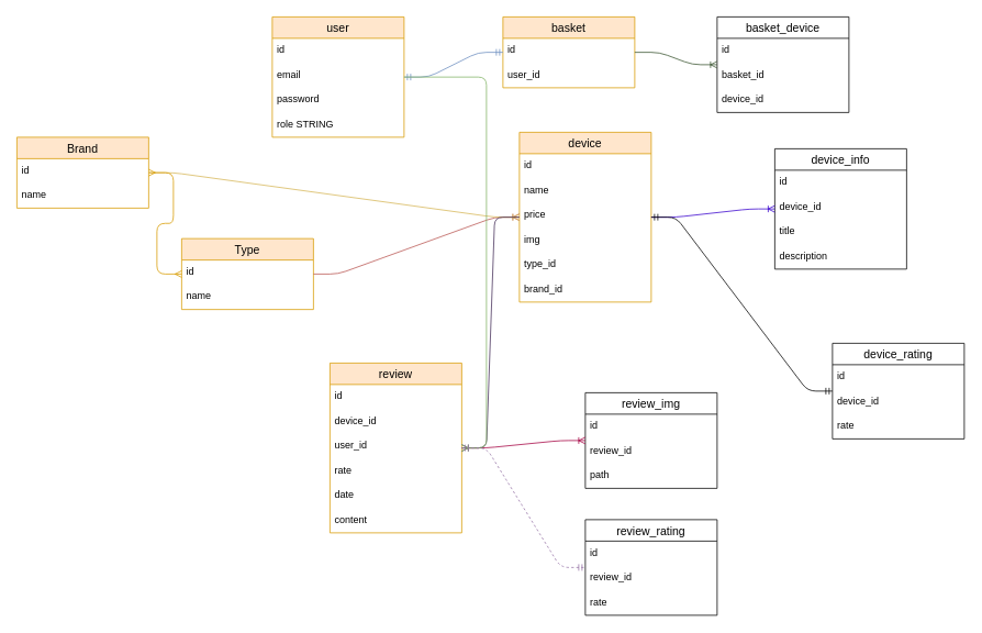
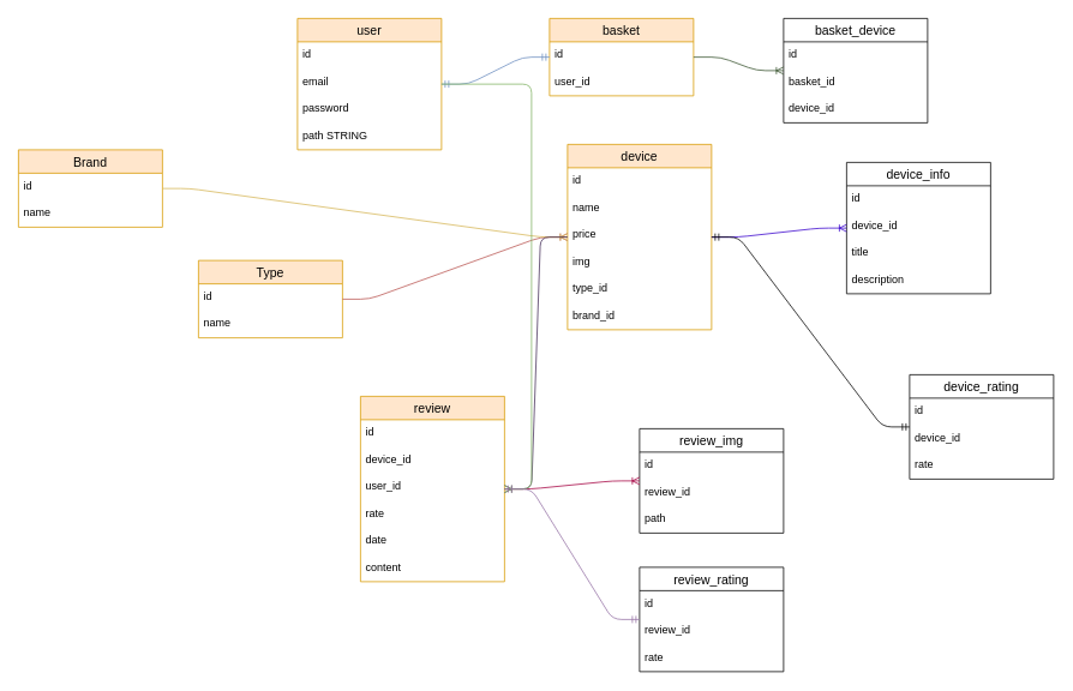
  <mxCell id="0" />
  <mxCell id="1" parent="0" />
  <mxCell id="2" value="user" style="swimlane;fontStyle=0;childLayout=stackLayout;horizontal=1;startSize=26;horizontalStack=0;resizeParent=1;resizeParentMax=0;resizeLast=0;collapsible=1;marginBottom=0;align=center;fontSize=14;fillColor=#ffe6cc;strokeColor=#d79b00;" vertex="1" parent="1"><mxGeometry x="330" y="20" width="160" height="146" as="geometry" /></mxCell>
  <mxCell id="3" value="id" style="text;strokeColor=none;fillColor=none;spacingLeft=4;spacingRight=4;overflow=hidden;rotatable=0;points=[[0,0.5],[1,0.5]];portConstraint=eastwest;fontSize=12;" vertex="1" parent="2"><mxGeometry y="26" width="160" height="30" as="geometry" /></mxCell>
  <mxCell id="4" value="email" style="text;strokeColor=none;fillColor=none;spacingLeft=4;spacingRight=4;overflow=hidden;rotatable=0;points=[[0,0.5],[1,0.5]];portConstraint=eastwest;fontSize=12;" vertex="1" parent="2"><mxGeometry y="56" width="160" height="30" as="geometry" /></mxCell>
  <mxCell id="5" value="password" style="text;strokeColor=none;fillColor=none;spacingLeft=4;spacingRight=4;overflow=hidden;rotatable=0;points=[[0,0.5],[1,0.5]];portConstraint=eastwest;fontSize=12;" vertex="1" parent="2"><mxGeometry y="86" width="160" height="30" as="geometry" /></mxCell>
- <mxCell id="6" value="role STRING&#10;" style="text;strokeColor=none;fillColor=none;spacingLeft=4;spacingRight=4;overflow=hidden;rotatable=0;points=[[0,0.5],[1,0.5]];portConstraint=eastwest;fontSize=12;" vertex="1" parent="2"><mxGeometry y="116" width="160" height="30" as="geometry" /></mxCell>
+ <mxCell id="6" value="path STRING&#10;" style="text;strokeColor=none;fillColor=none;spacingLeft=4;spacingRight=4;overflow=hidden;rotatable=0;points=[[0,0.5],[1,0.5]];portConstraint=eastwest;fontSize=12;" vertex="1" parent="2"><mxGeometry y="116" width="160" height="30" as="geometry" /></mxCell>
  <mxCell id="7" value="basket" style="swimlane;fontStyle=0;childLayout=stackLayout;horizontal=1;startSize=26;horizontalStack=0;resizeParent=1;resizeParentMax=0;resizeLast=0;collapsible=1;marginBottom=0;align=center;fontSize=14;fillColor=#ffe6cc;strokeColor=#d79b00;" vertex="1" parent="1"><mxGeometry x="610" y="20" width="160" height="86" as="geometry" /></mxCell>
  <mxCell id="8" value="id" style="text;strokeColor=none;fillColor=none;spacingLeft=4;spacingRight=4;overflow=hidden;rotatable=0;points=[[0,0.5],[1,0.5]];portConstraint=eastwest;fontSize=12;" vertex="1" parent="7"><mxGeometry y="26" width="160" height="30" as="geometry" /></mxCell>
  <mxCell id="9" value="user_id&#10;" style="text;strokeColor=none;fillColor=none;spacingLeft=4;spacingRight=4;overflow=hidden;rotatable=0;points=[[0,0.5],[1,0.5]];portConstraint=eastwest;fontSize=12;" vertex="1" parent="7"><mxGeometry y="56" width="160" height="30" as="geometry" /></mxCell>
  <mxCell id="10" value="" style="edgeStyle=entityRelationEdgeStyle;fontSize=12;html=1;endArrow=ERmandOne;startArrow=ERmandOne;fillColor=#dae8fc;strokeColor=#6c8ebf;" edge="1" parent="1" source="2" target="7"><mxGeometry width="100" height="100" relative="1" as="geometry"><mxPoint x="520" y="100" as="sourcePoint" /><mxPoint x="620" y="0" as="targetPoint" /></mxGeometry></mxCell>
  <mxCell id="11" value="device" style="swimlane;fontStyle=0;childLayout=stackLayout;horizontal=1;startSize=26;horizontalStack=0;resizeParent=1;resizeParentMax=0;resizeLast=0;collapsible=1;marginBottom=0;align=center;fontSize=14;fillColor=#ffe6cc;strokeColor=#d79b00;" vertex="1" parent="1"><mxGeometry x="630" y="160" width="160" height="206" as="geometry"><mxRectangle x="550" y="370" width="70" height="26" as="alternateBounds" /></mxGeometry></mxCell>
  <mxCell id="12" value="id" style="text;strokeColor=none;fillColor=none;spacingLeft=4;spacingRight=4;overflow=hidden;rotatable=0;points=[[0,0.5],[1,0.5]];portConstraint=eastwest;fontSize=12;" vertex="1" parent="11"><mxGeometry y="26" width="160" height="30" as="geometry" /></mxCell>
  <mxCell id="13" value="name" style="text;strokeColor=none;fillColor=none;spacingLeft=4;spacingRight=4;overflow=hidden;rotatable=0;points=[[0,0.5],[1,0.5]];portConstraint=eastwest;fontSize=12;" vertex="1" parent="11"><mxGeometry y="56" width="160" height="30" as="geometry" /></mxCell>
  <mxCell id="14" value="price" style="text;strokeColor=none;fillColor=none;spacingLeft=4;spacingRight=4;overflow=hidden;rotatable=0;points=[[0,0.5],[1,0.5]];portConstraint=eastwest;fontSize=12;" vertex="1" parent="11"><mxGeometry y="86" width="160" height="30" as="geometry" /></mxCell>
  <mxCell id="15" value="img" style="text;strokeColor=none;fillColor=none;spacingLeft=4;spacingRight=4;overflow=hidden;rotatable=0;points=[[0,0.5],[1,0.5]];portConstraint=eastwest;fontSize=12;" vertex="1" parent="11"><mxGeometry y="116" width="160" height="30" as="geometry" /></mxCell>
  <mxCell id="16" value="type_id" style="text;strokeColor=none;fillColor=none;spacingLeft=4;spacingRight=4;overflow=hidden;rotatable=0;points=[[0,0.5],[1,0.5]];portConstraint=eastwest;fontSize=12;" vertex="1" parent="11"><mxGeometry y="146" width="160" height="30" as="geometry" /></mxCell>
  <mxCell id="17" value="brand_id" style="text;strokeColor=none;fillColor=none;spacingLeft=4;spacingRight=4;overflow=hidden;rotatable=0;points=[[0,0.5],[1,0.5]];portConstraint=eastwest;fontSize=12;" vertex="1" parent="11"><mxGeometry y="176" width="160" height="30" as="geometry" /></mxCell>
  <mxCell id="18" value="Brand" style="swimlane;fontStyle=0;childLayout=stackLayout;horizontal=1;startSize=26;horizontalStack=0;resizeParent=1;resizeParentMax=0;resizeLast=0;collapsible=1;marginBottom=0;align=center;fontSize=14;fillColor=#ffe6cc;strokeColor=#d79b00;" vertex="1" parent="1"><mxGeometry x="20" y="166" width="160" height="86" as="geometry" /></mxCell>
  <mxCell id="19" value="id" style="text;strokeColor=none;fillColor=none;spacingLeft=4;spacingRight=4;overflow=hidden;rotatable=0;points=[[0,0.5],[1,0.5]];portConstraint=eastwest;fontSize=12;" vertex="1" parent="18"><mxGeometry y="26" width="160" height="30" as="geometry" /></mxCell>
  <mxCell id="20" value="name" style="text;strokeColor=none;fillColor=none;spacingLeft=4;spacingRight=4;overflow=hidden;rotatable=0;points=[[0,0.5],[1,0.5]];portConstraint=eastwest;fontSize=12;" vertex="1" parent="18"><mxGeometry y="56" width="160" height="30" as="geometry" /></mxCell>
  <mxCell id="21" value="Type" style="swimlane;fontStyle=0;childLayout=stackLayout;horizontal=1;startSize=26;horizontalStack=0;resizeParent=1;resizeParentMax=0;resizeLast=0;collapsible=1;marginBottom=0;align=center;fontSize=14;fillColor=#ffe6cc;strokeColor=#d79b00;" vertex="1" parent="1"><mxGeometry x="220" y="289" width="160" height="86" as="geometry" /></mxCell>
  <mxCell id="22" value="id" style="text;strokeColor=none;fillColor=none;spacingLeft=4;spacingRight=4;overflow=hidden;rotatable=0;points=[[0,0.5],[1,0.5]];portConstraint=eastwest;fontSize=12;" vertex="1" parent="21"><mxGeometry y="26" width="160" height="30" as="geometry" /></mxCell>
  <mxCell id="23" value="name" style="text;strokeColor=none;fillColor=none;spacingLeft=4;spacingRight=4;overflow=hidden;rotatable=0;points=[[0,0.5],[1,0.5]];portConstraint=eastwest;fontSize=12;" vertex="1" parent="21"><mxGeometry y="56" width="160" height="30" as="geometry" /></mxCell>
  <mxCell id="24" value="" style="edgeStyle=entityRelationEdgeStyle;fontSize=12;html=1;endArrow=ERoneToMany;fillColor=#f8cecc;strokeColor=#b85450;" edge="1" parent="1" source="21" target="11"><mxGeometry width="100" height="100" relative="1" as="geometry"><mxPoint x="700" y="230" as="sourcePoint" /><mxPoint x="800" y="130" as="targetPoint" /></mxGeometry></mxCell>
  <mxCell id="25" value="" style="edgeStyle=entityRelationEdgeStyle;fontSize=12;html=1;endArrow=ERoneToMany;fillColor=#fff2cc;strokeColor=#d6b656;" edge="1" parent="1" source="18" target="11"><mxGeometry width="100" height="100" relative="1" as="geometry"><mxPoint x="700" y="350" as="sourcePoint" /><mxPoint x="800" y="250" as="targetPoint" /></mxGeometry></mxCell>
- <mxCell id="26" value="" style="edgeStyle=entityRelationEdgeStyle;fontSize=12;html=1;endArrow=ERmany;startArrow=ERmany;fillColor=#ffe6cc;strokeColor=#d79b00;" edge="1" parent="1" source="21" target="18"><mxGeometry width="100" height="100" relative="1" as="geometry"><mxPoint x="700" y="320" as="sourcePoint" /><mxPoint x="800" y="220" as="targetPoint" /></mxGeometry></mxCell>
  <mxCell id="27" value="device_info" style="swimlane;fontStyle=0;childLayout=stackLayout;horizontal=1;startSize=26;horizontalStack=0;resizeParent=1;resizeParentMax=0;resizeLast=0;collapsible=1;marginBottom=0;align=center;fontSize=14;" vertex="1" parent="1"><mxGeometry x="940" y="180" width="160" height="146" as="geometry" /></mxCell>
  <mxCell id="28" value="id" style="text;strokeColor=none;fillColor=none;spacingLeft=4;spacingRight=4;overflow=hidden;rotatable=0;points=[[0,0.5],[1,0.5]];portConstraint=eastwest;fontSize=12;" vertex="1" parent="27"><mxGeometry y="26" width="160" height="30" as="geometry" /></mxCell>
  <mxCell id="29" value="device_id" style="text;strokeColor=none;fillColor=none;spacingLeft=4;spacingRight=4;overflow=hidden;rotatable=0;points=[[0,0.5],[1,0.5]];portConstraint=eastwest;fontSize=12;" vertex="1" parent="27"><mxGeometry y="56" width="160" height="30" as="geometry" /></mxCell>
  <mxCell id="30" value="title" style="text;strokeColor=none;fillColor=none;spacingLeft=4;spacingRight=4;overflow=hidden;rotatable=0;points=[[0,0.5],[1,0.5]];portConstraint=eastwest;fontSize=12;" vertex="1" parent="27"><mxGeometry y="86" width="160" height="30" as="geometry" /></mxCell>
  <mxCell id="31" value="description" style="text;strokeColor=none;fillColor=none;spacingLeft=4;spacingRight=4;overflow=hidden;rotatable=0;points=[[0,0.5],[1,0.5]];portConstraint=eastwest;fontSize=12;" vertex="1" parent="27"><mxGeometry y="116" width="160" height="30" as="geometry" /></mxCell>
  <mxCell id="32" value="" style="edgeStyle=entityRelationEdgeStyle;fontSize=12;html=1;endArrow=ERoneToMany;fillColor=#6a00ff;strokeColor=#3700CC;" edge="1" parent="1" source="11" target="27"><mxGeometry width="100" height="100" relative="1" as="geometry"><mxPoint x="830" y="310" as="sourcePoint" /><mxPoint x="930" y="210" as="targetPoint" /></mxGeometry></mxCell>
  <mxCell id="33" value="basket_device" style="swimlane;fontStyle=0;childLayout=stackLayout;horizontal=1;startSize=26;horizontalStack=0;resizeParent=1;resizeParentMax=0;resizeLast=0;collapsible=1;marginBottom=0;align=center;fontSize=14;" vertex="1" parent="1"><mxGeometry x="870" y="20" width="160" height="116" as="geometry" /></mxCell>
  <mxCell id="34" value="id" style="text;strokeColor=none;fillColor=none;spacingLeft=4;spacingRight=4;overflow=hidden;rotatable=0;points=[[0,0.5],[1,0.5]];portConstraint=eastwest;fontSize=12;" vertex="1" parent="33"><mxGeometry y="26" width="160" height="30" as="geometry" /></mxCell>
  <mxCell id="35" value="basket_id" style="text;strokeColor=none;fillColor=none;spacingLeft=4;spacingRight=4;overflow=hidden;rotatable=0;points=[[0,0.5],[1,0.5]];portConstraint=eastwest;fontSize=12;" vertex="1" parent="33"><mxGeometry y="56" width="160" height="30" as="geometry" /></mxCell>
  <mxCell id="36" value="device_id" style="text;strokeColor=none;fillColor=none;spacingLeft=4;spacingRight=4;overflow=hidden;rotatable=0;points=[[0,0.5],[1,0.5]];portConstraint=eastwest;fontSize=12;" vertex="1" parent="33"><mxGeometry y="86" width="160" height="30" as="geometry" /></mxCell>
  <mxCell id="37" value="" style="edgeStyle=entityRelationEdgeStyle;fontSize=12;html=1;endArrow=ERoneToMany;fillColor=#6d8764;strokeColor=#3A5431;" edge="1" parent="1" source="7" target="33"><mxGeometry width="100" height="100" relative="1" as="geometry"><mxPoint x="660" y="330" as="sourcePoint" /><mxPoint x="760" y="230" as="targetPoint" /></mxGeometry></mxCell>
  <mxCell id="38" value="review" style="swimlane;fontStyle=0;childLayout=stackLayout;horizontal=1;startSize=26;horizontalStack=0;resizeParent=1;resizeParentMax=0;resizeLast=0;collapsible=1;marginBottom=0;align=center;fontSize=14;fillColor=#ffe6cc;strokeColor=#d79b00;" vertex="1" parent="1"><mxGeometry x="400" y="440" width="160" height="206" as="geometry" /></mxCell>
  <mxCell id="39" value="id" style="text;strokeColor=none;fillColor=none;spacingLeft=4;spacingRight=4;overflow=hidden;rotatable=0;points=[[0,0.5],[1,0.5]];portConstraint=eastwest;fontSize=12;" vertex="1" parent="38"><mxGeometry y="26" width="160" height="30" as="geometry" /></mxCell>
  <mxCell id="40" value="device_id" style="text;strokeColor=none;fillColor=none;spacingLeft=4;spacingRight=4;overflow=hidden;rotatable=0;points=[[0,0.5],[1,0.5]];portConstraint=eastwest;fontSize=12;" vertex="1" parent="38"><mxGeometry y="56" width="160" height="30" as="geometry" /></mxCell>
  <mxCell id="41" value="user_id" style="text;strokeColor=none;fillColor=none;spacingLeft=4;spacingRight=4;overflow=hidden;rotatable=0;points=[[0,0.5],[1,0.5]];portConstraint=eastwest;fontSize=12;" vertex="1" parent="38"><mxGeometry y="86" width="160" height="30" as="geometry" /></mxCell>
  <mxCell id="42" value="rate" style="text;strokeColor=none;fillColor=none;spacingLeft=4;spacingRight=4;overflow=hidden;rotatable=0;points=[[0,0.5],[1,0.5]];portConstraint=eastwest;fontSize=12;" vertex="1" parent="38"><mxGeometry y="116" width="160" height="30" as="geometry" /></mxCell>
  <mxCell id="43" value="date" style="text;strokeColor=none;fillColor=none;spacingLeft=4;spacingRight=4;overflow=hidden;rotatable=0;points=[[0,0.5],[1,0.5]];portConstraint=eastwest;fontSize=12;" vertex="1" parent="38"><mxGeometry y="146" width="160" height="30" as="geometry" /></mxCell>
  <mxCell id="44" value="content" style="text;strokeColor=none;fillColor=none;spacingLeft=4;spacingRight=4;overflow=hidden;rotatable=0;points=[[0,0.5],[1,0.5]];portConstraint=eastwest;fontSize=12;" vertex="1" parent="38"><mxGeometry y="176" width="160" height="30" as="geometry" /></mxCell>
  <mxCell id="45" value="review_img" style="swimlane;fontStyle=0;childLayout=stackLayout;horizontal=1;startSize=26;horizontalStack=0;resizeParent=1;resizeParentMax=0;resizeLast=0;collapsible=1;marginBottom=0;align=center;fontSize=14;" vertex="1" parent="1"><mxGeometry x="710" y="476" width="160" height="116" as="geometry" /></mxCell>
  <mxCell id="46" value="id" style="text;strokeColor=none;fillColor=none;spacingLeft=4;spacingRight=4;overflow=hidden;rotatable=0;points=[[0,0.5],[1,0.5]];portConstraint=eastwest;fontSize=12;" vertex="1" parent="45"><mxGeometry y="26" width="160" height="30" as="geometry" /></mxCell>
  <mxCell id="47" value="review_id" style="text;strokeColor=none;fillColor=none;spacingLeft=4;spacingRight=4;overflow=hidden;rotatable=0;points=[[0,0.5],[1,0.5]];portConstraint=eastwest;fontSize=12;" vertex="1" parent="45"><mxGeometry y="56" width="160" height="30" as="geometry" /></mxCell>
  <mxCell id="48" value="path" style="text;strokeColor=none;fillColor=none;spacingLeft=4;spacingRight=4;overflow=hidden;rotatable=0;points=[[0,0.5],[1,0.5]];portConstraint=eastwest;fontSize=12;" vertex="1" parent="45"><mxGeometry y="86" width="160" height="30" as="geometry" /></mxCell>
  <mxCell id="49" value="" style="edgeStyle=entityRelationEdgeStyle;fontSize=12;html=1;endArrow=ERoneToMany;fillColor=#d80073;strokeColor=#A50040;" edge="1" parent="1" source="38" target="45"><mxGeometry width="100" height="100" relative="1" as="geometry"><mxPoint x="590" y="610" as="sourcePoint" /><mxPoint x="690" y="510" as="targetPoint" /></mxGeometry></mxCell>
  <mxCell id="50" value="" style="edgeStyle=entityRelationEdgeStyle;fontSize=12;html=1;endArrow=ERoneToMany;fillColor=#76608a;strokeColor=#432D57;rounded=1;" edge="1" parent="1" source="11" target="38"><mxGeometry width="100" height="100" relative="1" as="geometry"><mxPoint x="500" y="420" as="sourcePoint" /><mxPoint x="600" y="320" as="targetPoint" /></mxGeometry></mxCell>
  <mxCell id="51" value="" style="edgeStyle=entityRelationEdgeStyle;fontSize=12;html=1;endArrow=ERoneToMany;fillColor=#d5e8d4;strokeColor=#82b366;" edge="1" parent="1" source="2" target="38"><mxGeometry width="100" height="100" relative="1" as="geometry"><mxPoint x="470" y="370" as="sourcePoint" /><mxPoint x="570" y="270" as="targetPoint" /></mxGeometry></mxCell>
  <mxCell id="52" value="device_rating" style="swimlane;fontStyle=0;childLayout=stackLayout;horizontal=1;startSize=26;horizontalStack=0;resizeParent=1;resizeParentMax=0;resizeLast=0;collapsible=1;marginBottom=0;align=center;fontSize=14;" vertex="1" parent="1"><mxGeometry x="1010" y="416" width="160" height="116" as="geometry" /></mxCell>
  <mxCell id="53" value="id" style="text;strokeColor=none;fillColor=none;spacingLeft=4;spacingRight=4;overflow=hidden;rotatable=0;points=[[0,0.5],[1,0.5]];portConstraint=eastwest;fontSize=12;" vertex="1" parent="52"><mxGeometry y="26" width="160" height="30" as="geometry" /></mxCell>
  <mxCell id="54" value="device_id" style="text;strokeColor=none;fillColor=none;spacingLeft=4;spacingRight=4;overflow=hidden;rotatable=0;points=[[0,0.5],[1,0.5]];portConstraint=eastwest;fontSize=12;" vertex="1" parent="52"><mxGeometry y="56" width="160" height="30" as="geometry" /></mxCell>
  <mxCell id="55" value="rate" style="text;strokeColor=none;fillColor=none;spacingLeft=4;spacingRight=4;overflow=hidden;rotatable=0;points=[[0,0.5],[1,0.5]];portConstraint=eastwest;fontSize=12;" vertex="1" parent="52"><mxGeometry y="86" width="160" height="30" as="geometry" /></mxCell>
  <mxCell id="56" value="review_rating" style="swimlane;fontStyle=0;childLayout=stackLayout;horizontal=1;startSize=26;horizontalStack=0;resizeParent=1;resizeParentMax=0;resizeLast=0;collapsible=1;marginBottom=0;align=center;fontSize=14;" vertex="1" parent="1"><mxGeometry x="710" y="630" width="160" height="116" as="geometry" /></mxCell>
  <mxCell id="57" value="id" style="text;strokeColor=none;fillColor=none;spacingLeft=4;spacingRight=4;overflow=hidden;rotatable=0;points=[[0,0.5],[1,0.5]];portConstraint=eastwest;fontSize=12;" vertex="1" parent="56"><mxGeometry y="26" width="160" height="30" as="geometry" /></mxCell>
  <mxCell id="58" value="review_id" style="text;strokeColor=none;fillColor=none;spacingLeft=4;spacingRight=4;overflow=hidden;rotatable=0;points=[[0,0.5],[1,0.5]];portConstraint=eastwest;fontSize=12;" vertex="1" parent="56"><mxGeometry y="56" width="160" height="30" as="geometry" /></mxCell>
  <mxCell id="59" value="rate" style="text;strokeColor=none;fillColor=none;spacingLeft=4;spacingRight=4;overflow=hidden;rotatable=0;points=[[0,0.5],[1,0.5]];portConstraint=eastwest;fontSize=12;" vertex="1" parent="56"><mxGeometry y="86" width="160" height="30" as="geometry" /></mxCell>
  <mxCell id="60" value="" style="edgeStyle=entityRelationEdgeStyle;fontSize=12;html=1;endArrow=ERmandOne;startArrow=ERmandOne;" edge="1" parent="1" source="11" target="52"><mxGeometry width="100" height="100" relative="1" as="geometry"><mxPoint x="830" y="480" as="sourcePoint" /><mxPoint x="930" y="380" as="targetPoint" /></mxGeometry></mxCell>
- <mxCell id="61" value="" style="edgeStyle=entityRelationEdgeStyle;fontSize=12;html=1;endArrow=ERmandOne;startArrow=ERmandOne;fillColor=#e1d5e7;strokeColor=#9673a6;dashed=1;" edge="1" parent="1" source="38" target="56"><mxGeometry width="100" height="100" relative="1" as="geometry"><mxPoint x="830" y="480" as="sourcePoint" /><mxPoint x="930" y="380" as="targetPoint" /></mxGeometry></mxCell>
+ <mxCell id="61" value="" style="edgeStyle=entityRelationEdgeStyle;fontSize=12;html=1;endArrow=ERmandOne;startArrow=ERmandOne;fillColor=#e1d5e7;strokeColor=#9673a6;" edge="1" parent="1" source="38" target="56"><mxGeometry width="100" height="100" relative="1" as="geometry"><mxPoint x="830" y="480" as="sourcePoint" /><mxPoint x="930" y="380" as="targetPoint" /></mxGeometry></mxCell>
